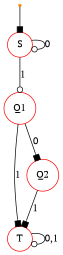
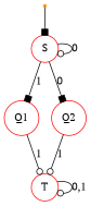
  digraph {
    fontname="PT Serif"
    rankdir=TB
    node [color=red fontname="PT Serif" shape=circle]
    edge [arrowhead=box fontname="PT Serif"]
    s [color=darkorange shape=point]
    S
    Q1
    T
    Q2
    s -> S
    S -> S [arrowhead=odot label=0]
-   S -> Q1 [arrowhead=odot label=1]
-   Q1 -> T [label=1]
-   Q1 -> Q2 [label=0]
+   S -> Q1 [label=1]
+   Q1 -> T [arrowhead=odot label=1]
+   S -> Q2 [label=0]
    T -> T [arrowhead=odot label="0,1"]
-   Q2 -> T [label=1]
+   Q2 -> T [arrowhead=odot label=1]
  }
